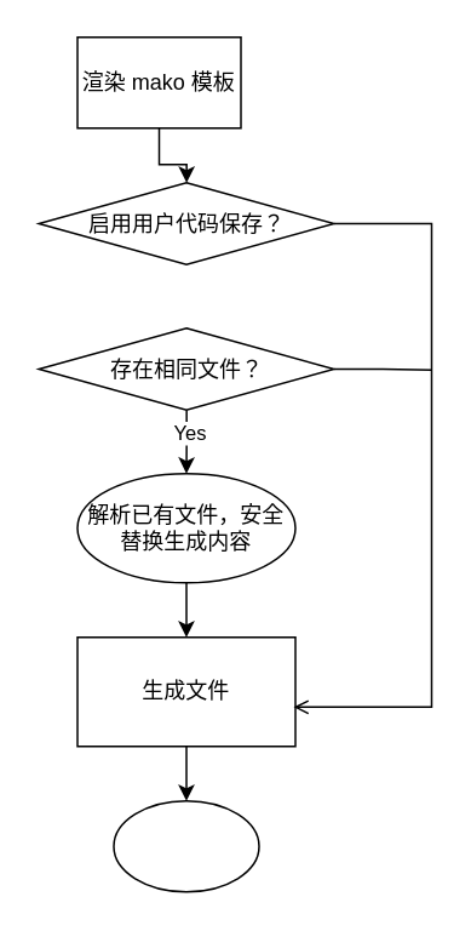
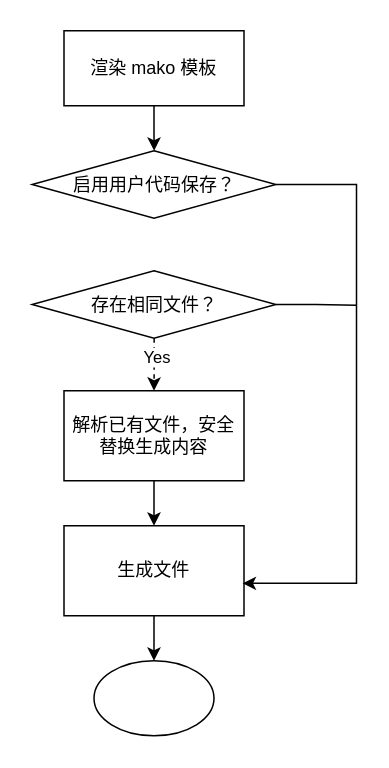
  <mxCell id="0" />
  <mxCell id="1" parent="0" />
  <mxCell id="2" value="" style="edgeStyle=orthogonalEdgeStyle;rounded=0;orthogonalLoop=1;jettySize=auto;html=1;" edge="1" parent="1" source="3" target="4"><mxGeometry relative="1" as="geometry" /></mxCell>
- <mxCell id="3" value="渲染 mako 模板" style="whiteSpace=wrap;html=1;" vertex="1" parent="1"><mxGeometry x="42" y="20" width="90" height="50" as="geometry" /></mxCell>
+ <mxCell id="3" value="渲染 mako 模板" style="whiteSpace=wrap;html=1;" vertex="1" parent="1"><mxGeometry x="42" y="20" width="120" height="50" as="geometry" /></mxCell>
  <mxCell id="4" value="启用用户代码保存？" style="rhombus;whiteSpace=wrap;html=1;" vertex="1" parent="1"><mxGeometry x="20.75" y="100" width="162.5" height="45" as="geometry" /></mxCell>
  <mxCell id="5" value="" style="edgeStyle=orthogonalEdgeStyle;rounded=0;orthogonalLoop=1;jettySize=auto;html=1;" edge="1" parent="1" source="6" target="12"><mxGeometry relative="1" as="geometry" /></mxCell>
- <mxCell id="6" value="解析已有文件，安全替换生成内容" style="ellipse;whiteSpace=wrap;html=1;" vertex="1" parent="1"><mxGeometry x="42" y="260" width="120" height="60" as="geometry" /></mxCell>
- <mxCell id="7" value="" style="edgeStyle=orthogonalEdgeStyle;rounded=0;orthogonalLoop=1;jettySize=auto;html=1;" edge="1" parent="1" source="10" target="6"><mxGeometry relative="1" as="geometry" /></mxCell>
+ <mxCell id="6" value="解析已有文件，安全替换生成内容" style="whiteSpace=wrap;html=1;" vertex="1" parent="1"><mxGeometry x="42" y="260" width="120" height="60" as="geometry" /></mxCell>
+ <mxCell id="7" value="" style="edgeStyle=orthogonalEdgeStyle;rounded=0;orthogonalLoop=1;jettySize=auto;html=1;dashed=1;" edge="1" parent="1" source="10" target="6"><mxGeometry relative="1" as="geometry" /></mxCell>
  <mxCell id="8" value="Yes" style="edgeLabel;html=1;align=center;verticalAlign=middle;resizable=0;points=[];" vertex="1" connectable="0" parent="7"><mxGeometry x="-0.349" y="1" relative="1" as="geometry"><mxPoint y="2" as="offset" /></mxGeometry></mxCell>
  <mxCell id="9" style="edgeStyle=orthogonalEdgeStyle;rounded=0;orthogonalLoop=1;jettySize=auto;html=1;endArrow=none;endFill=0;" edge="1" parent="1" source="10"><mxGeometry relative="1" as="geometry"><mxPoint x="237" y="203" as="targetPoint" /><Array as="points"><mxPoint x="210" y="203" /><mxPoint x="237" y="203" /></Array></mxGeometry></mxCell>
  <mxCell id="10" value="存在相同文件？" style="rhombus;whiteSpace=wrap;html=1;" vertex="1" parent="1"><mxGeometry x="20.75" y="180" width="162.5" height="45" as="geometry" /></mxCell>
  <mxCell id="11" value="" style="edgeStyle=orthogonalEdgeStyle;rounded=0;orthogonalLoop=1;jettySize=auto;html=1;" edge="1" parent="1" source="12" target="13"><mxGeometry relative="1" as="geometry" /></mxCell>
  <mxCell id="12" value="生成文件" style="whiteSpace=wrap;html=1;" vertex="1" parent="1"><mxGeometry x="42" y="350" width="120" height="60" as="geometry" /></mxCell>
  <mxCell id="13" value="" style="ellipse;whiteSpace=wrap;html=1;" vertex="1" parent="1"><mxGeometry x="62" y="440" width="80" height="50" as="geometry" /></mxCell>
- <mxCell id="14" style="edgeStyle=orthogonalEdgeStyle;rounded=0;orthogonalLoop=1;jettySize=auto;html=1;entryX=0.992;entryY=0.64;entryDx=0;entryDy=0;entryPerimeter=0;endArrow=open;" edge="1" parent="1" source="4" target="12"><mxGeometry relative="1" as="geometry"><Array as="points"><mxPoint x="237" y="123" /><mxPoint x="237" y="388" /></Array></mxGeometry></mxCell>
+ <mxCell id="14" style="edgeStyle=orthogonalEdgeStyle;rounded=0;orthogonalLoop=1;jettySize=auto;html=1;entryX=0.992;entryY=0.64;entryDx=0;entryDy=0;entryPerimeter=0;" edge="1" parent="1" source="4" target="12"><mxGeometry relative="1" as="geometry"><Array as="points"><mxPoint x="237" y="123" /><mxPoint x="237" y="388" /></Array></mxGeometry></mxCell>
